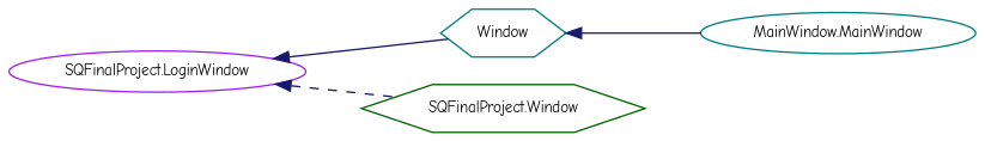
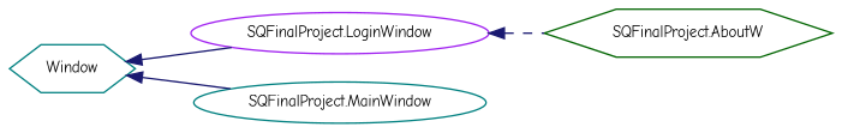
  digraph {
    fontname="Comic Neue"
    rankdir=LR
    node [color=teal fillcolor=white fontname="Comic Neue" fontsize=10 shape=hexagon style=filled]
    edge [color=midnightblue dir=back fontname="Comic Neue" fontsize=10 labelfontname=Helvetica labelfontsize=10 style=solid]
    n1 [height=0.2 label=Window width=0.4]
    n2 [color=purple height=0.2 label="SQFinalProject.LoginWindow" shape=ellipse width=0.4]
-   n3 [height=0.2 label="MainWindow.MainWindow" shape=ellipse width=0.4]
-   n4 [color=darkgreen height=0.2 label="SQFinalProject.Window" width=0.4]
-   n2 -> n1
+   n3 [height=0.2 label="SQFinalProject.MainWindow" shape=ellipse width=0.4]
+   n4 [color=darkgreen height=0.2 label="SQFinalProject.AboutW" width=0.4]
+   n1 -> n2
    n1 -> n3
    n2 -> n4 [style=dashed]
  }
